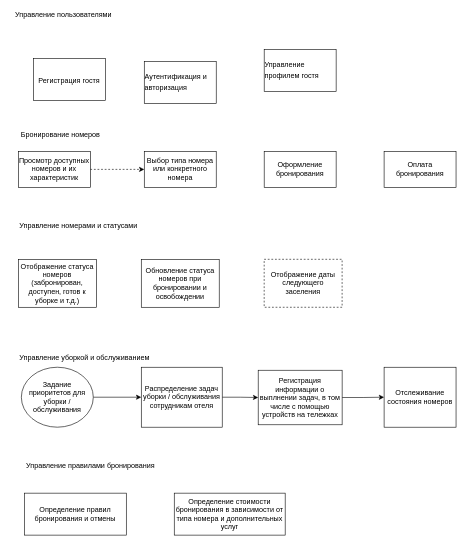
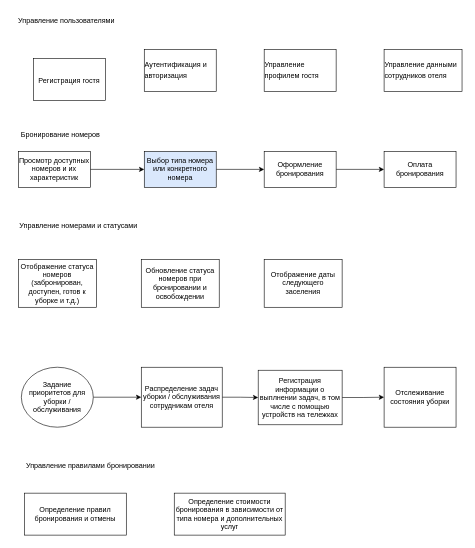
  <mxCell id="0" />
  <mxCell id="1" parent="0" />
- <mxCell id="2" value="Управление пользователями" style="text;html=1;align=center;verticalAlign=middle;resizable=0;points=[];autosize=1;strokeColor=none;fillColor=none;" vertex="1" parent="1"><mxGeometry x="15" y="10" width="180" height="30" as="geometry" /></mxCell>
+ <mxCell id="2" value="Управление пользователями" style="text;html=1;align=center;verticalAlign=middle;resizable=0;points=[];autosize=1;strokeColor=none;fillColor=none;" vertex="1" parent="1"><mxGeometry x="20" y="20" width="180" height="30" as="geometry" /></mxCell>
  <mxCell id="3" value="&lt;div style=&quot;text-align: left;&quot;&gt;Регистрация гостя&lt;font face=&quot;Söhne, ui-sans-serif, system-ui, -apple-system, Segoe UI, Roboto, Ubuntu, Cantarell, Noto Sans, sans-serif, Helvetica Neue, Arial, Apple Color Emoji, Segoe UI Emoji, Segoe UI Symbol, Noto Color Emoji&quot; color=&quot;#374151&quot;&gt;&lt;span style=&quot;font-size: 16px;&quot;&gt;&lt;br&gt;&lt;/span&gt;&lt;/font&gt;&lt;/div&gt;" style="whiteSpace=wrap;html=1;" vertex="1" parent="1"><mxGeometry x="55" y="97" width="120" height="70" as="geometry" /></mxCell>
- <mxCell id="4" value="&lt;div style=&quot;text-align: left;&quot;&gt;Аутентификация и авторизация&lt;font face=&quot;Söhne, ui-sans-serif, system-ui, -apple-system, Segoe UI, Roboto, Ubuntu, Cantarell, Noto Sans, sans-serif, Helvetica Neue, Arial, Apple Color Emoji, Segoe UI Emoji, Segoe UI Symbol, Noto Color Emoji&quot; color=&quot;#374151&quot;&gt;&lt;span style=&quot;font-size: 16px;&quot;&gt;&lt;br&gt;&lt;/span&gt;&lt;/font&gt;&lt;/div&gt;" style="whiteSpace=wrap;html=1;" vertex="1" parent="1"><mxGeometry x="240" y="102" width="120" height="70" as="geometry" /></mxCell>
+ <mxCell id="4" value="&lt;div style=&quot;text-align: left;&quot;&gt;Аутентификация и авторизация&lt;font face=&quot;Söhne, ui-sans-serif, system-ui, -apple-system, Segoe UI, Roboto, Ubuntu, Cantarell, Noto Sans, sans-serif, Helvetica Neue, Arial, Apple Color Emoji, Segoe UI Emoji, Segoe UI Symbol, Noto Color Emoji&quot; color=&quot;#374151&quot;&gt;&lt;span style=&quot;font-size: 16px;&quot;&gt;&lt;br&gt;&lt;/span&gt;&lt;/font&gt;&lt;/div&gt;" style="whiteSpace=wrap;html=1;" vertex="1" parent="1"><mxGeometry x="240" y="82" width="120" height="70" as="geometry" /></mxCell>
  <mxCell id="5" value="&lt;div style=&quot;text-align: left;&quot;&gt;Управление профилем гостя&lt;font face=&quot;Söhne, ui-sans-serif, system-ui, -apple-system, Segoe UI, Roboto, Ubuntu, Cantarell, Noto Sans, sans-serif, Helvetica Neue, Arial, Apple Color Emoji, Segoe UI Emoji, Segoe UI Symbol, Noto Color Emoji&quot; color=&quot;#374151&quot;&gt;&lt;span style=&quot;font-size: 16px;&quot;&gt;&lt;br&gt;&lt;/span&gt;&lt;/font&gt;&lt;/div&gt;" style="whiteSpace=wrap;html=1;" vertex="1" parent="1"><mxGeometry x="440" y="82" width="120" height="70" as="geometry" /></mxCell>
+ <mxCell id="6" value="&lt;div style=&quot;text-align: left;&quot;&gt;Управление данными сотрудников отеля&lt;font face=&quot;Söhne, ui-sans-serif, system-ui, -apple-system, Segoe UI, Roboto, Ubuntu, Cantarell, Noto Sans, sans-serif, Helvetica Neue, Arial, Apple Color Emoji, Segoe UI Emoji, Segoe UI Symbol, Noto Color Emoji&quot; color=&quot;#374151&quot;&gt;&lt;span style=&quot;font-size: 16px;&quot;&gt;&lt;br&gt;&lt;/span&gt;&lt;/font&gt;&lt;/div&gt;" style="whiteSpace=wrap;html=1;" vertex="1" parent="1"><mxGeometry x="640" y="82" width="130" height="70" as="geometry" /></mxCell>
  <mxCell id="7" value="Бронирование номеров" style="text;html=1;align=center;verticalAlign=middle;resizable=0;points=[];autosize=1;strokeColor=none;fillColor=none;" vertex="1" parent="1"><mxGeometry x="20" y="210" width="160" height="30" as="geometry" /></mxCell>
- <mxCell id="8" style="edgeStyle=orthogonalEdgeStyle;rounded=0;orthogonalLoop=1;jettySize=auto;html=1;entryX=0;entryY=0.5;entryDx=0;entryDy=0;dashed=1;" edge="1" parent="1" source="9" target="11"><mxGeometry relative="1" as="geometry" /></mxCell>
+ <mxCell id="8" style="edgeStyle=orthogonalEdgeStyle;rounded=0;orthogonalLoop=1;jettySize=auto;html=1;entryX=0;entryY=0.5;entryDx=0;entryDy=0;" edge="1" parent="1" source="9" target="11"><mxGeometry relative="1" as="geometry" /></mxCell>
  <mxCell id="9" value="Просмотр доступных номеров и их характеристик" style="whiteSpace=wrap;html=1;" vertex="1" parent="1"><mxGeometry x="30" y="252" width="120" height="60" as="geometry" /></mxCell>
- <mxCell id="11" value="Выбор типа номера или конкретного номера" style="whiteSpace=wrap;html=1;" vertex="1" parent="1"><mxGeometry x="240" y="252" width="120" height="60" as="geometry" /></mxCell>
+ <mxCell id="10" style="edgeStyle=orthogonalEdgeStyle;rounded=0;orthogonalLoop=1;jettySize=auto;html=1;exitX=1;exitY=0.5;exitDx=0;exitDy=0;entryX=0;entryY=0.5;entryDx=0;entryDy=0;" edge="1" parent="1" source="11" target="13"><mxGeometry relative="1" as="geometry" /></mxCell>
+ <mxCell id="11" value="Выбор типа номера или конкретного номера" style="whiteSpace=wrap;html=1;fillColor=#dae8fc;" vertex="1" parent="1"><mxGeometry x="240" y="252" width="120" height="60" as="geometry" /></mxCell>
+ <mxCell id="12" value="" style="edgeStyle=orthogonalEdgeStyle;rounded=0;orthogonalLoop=1;jettySize=auto;html=1;" edge="1" parent="1" source="13" target="14"><mxGeometry relative="1" as="geometry" /></mxCell>
  <mxCell id="13" value="Оформление бронирования" style="whiteSpace=wrap;html=1;" vertex="1" parent="1"><mxGeometry x="440" y="252" width="120" height="60" as="geometry" /></mxCell>
  <mxCell id="14" value="Оплата бронирования" style="whiteSpace=wrap;html=1;" vertex="1" parent="1"><mxGeometry x="640" y="252" width="120" height="60" as="geometry" /></mxCell>
  <mxCell id="15" value="Управление номерами и статусами" style="text;html=1;align=center;verticalAlign=middle;resizable=0;points=[];autosize=1;strokeColor=none;fillColor=none;" vertex="1" parent="1"><mxGeometry x="20" y="362" width="220" height="30" as="geometry" /></mxCell>
  <mxCell id="16" value="Отображение статуса номеров (забронирован, доступен, готов к уборке и т.д.)" style="rounded=0;whiteSpace=wrap;html=1;" vertex="1" parent="1"><mxGeometry x="30" y="432" width="130" height="80" as="geometry" /></mxCell>
  <mxCell id="17" value="Обновление статуса номеров при бронировании и освобождении" style="rounded=0;whiteSpace=wrap;html=1;" vertex="1" parent="1"><mxGeometry x="235" y="432" width="130" height="80" as="geometry" /></mxCell>
- <mxCell id="18" value="Отображение даты следующего заселения" style="rounded=0;whiteSpace=wrap;html=1;dashed=1;" vertex="1" parent="1"><mxGeometry x="440" y="432" width="130" height="80" as="geometry" /></mxCell>
- <mxCell id="19" value="Управление уборкой и обслуживанием" style="text;html=1;align=center;verticalAlign=middle;resizable=0;points=[];autosize=1;strokeColor=none;fillColor=none;" vertex="1" parent="1"><mxGeometry x="20" y="582" width="240" height="30" as="geometry" /></mxCell>
+ <mxCell id="18" value="Отображение даты следующего заселения" style="rounded=0;whiteSpace=wrap;html=1;" vertex="1" parent="1"><mxGeometry x="440" y="432" width="130" height="80" as="geometry" /></mxCell>
  <mxCell id="20" style="edgeStyle=orthogonalEdgeStyle;rounded=0;orthogonalLoop=1;jettySize=auto;html=1;entryX=0;entryY=0.5;entryDx=0;entryDy=0;" edge="1" parent="1" source="21" target="23"><mxGeometry relative="1" as="geometry" /></mxCell>
  <mxCell id="21" value="Задание приоритетов для уборки / обслуживания" style="ellipse;whiteSpace=wrap;html=1;" vertex="1" parent="1"><mxGeometry x="35" y="612" width="120" height="100" as="geometry" /></mxCell>
  <mxCell id="22" style="edgeStyle=orthogonalEdgeStyle;rounded=0;orthogonalLoop=1;jettySize=auto;html=1;exitX=1;exitY=0.5;exitDx=0;exitDy=0;entryX=0;entryY=0.5;entryDx=0;entryDy=0;" edge="1" parent="1" source="23" target="25"><mxGeometry relative="1" as="geometry" /></mxCell>
  <mxCell id="23" value="Распределение задач уборки / обслуживания сотрудникам отеля" style="whiteSpace=wrap;html=1;" vertex="1" parent="1"><mxGeometry x="235" y="612" width="135" height="100" as="geometry" /></mxCell>
  <mxCell id="24" style="edgeStyle=orthogonalEdgeStyle;rounded=0;orthogonalLoop=1;jettySize=auto;html=1;entryX=0;entryY=0.5;entryDx=0;entryDy=0;" edge="1" parent="1" source="25" target="26"><mxGeometry relative="1" as="geometry" /></mxCell>
  <mxCell id="25" value="Регистрация информации о выплнении задач, в том числе с помощью устройств на тележках" style="whiteSpace=wrap;html=1;" vertex="1" parent="1"><mxGeometry x="430" y="617" width="140" height="91" as="geometry" /></mxCell>
- <mxCell id="26" value="Отслеживание состояния номеров" style="whiteSpace=wrap;html=1;" vertex="1" parent="1"><mxGeometry x="640" y="612" width="120" height="100" as="geometry" /></mxCell>
- <mxCell id="27" value="Управление правилами бронирования" style="text;html=1;align=center;verticalAlign=middle;resizable=0;points=[];autosize=1;strokeColor=none;fillColor=none;" vertex="1" parent="1"><mxGeometry x="30" y="762" width="240" height="30" as="geometry" /></mxCell>
+ <mxCell id="26" value="Отслеживание состояния уборки" style="whiteSpace=wrap;html=1;" vertex="1" parent="1"><mxGeometry x="640" y="612" width="120" height="100" as="geometry" /></mxCell>
+ <mxCell id="27" value="Управление правилами бронировании" style="text;html=1;align=center;verticalAlign=middle;resizable=0;points=[];autosize=1;strokeColor=none;fillColor=none;" vertex="1" parent="1"><mxGeometry x="30" y="762" width="240" height="30" as="geometry" /></mxCell>
  <mxCell id="28" value="Определение правил бронирования и отмены" style="rounded=0;whiteSpace=wrap;html=1;" vertex="1" parent="1"><mxGeometry x="40" y="822" width="170" height="70" as="geometry" /></mxCell>
  <mxCell id="29" value="Определение стоимости бронирования в зависимости от типа номера и дополнительных услуг" style="whiteSpace=wrap;html=1;" vertex="1" parent="1"><mxGeometry x="290" y="822" width="185" height="70" as="geometry" /></mxCell>
